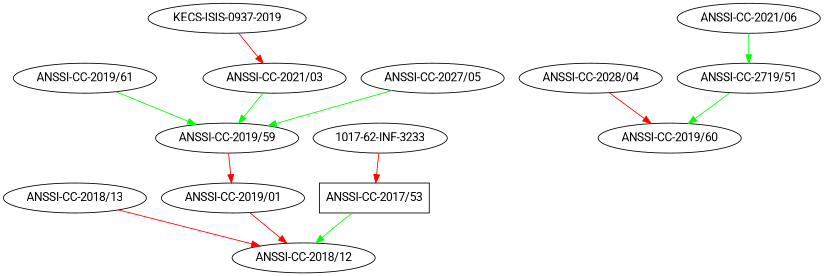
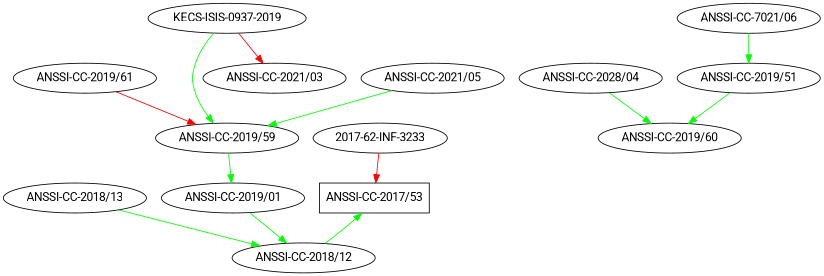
  digraph {
    fontname=Roboto
    node [fontname=Roboto]
    edge [color=green fontname=Roboto]
    n1 [label="ANSSI-CC-2017/53" shape=box]
    n2 [label="ANSSI-CC-2018/12"]
    n3 [label="ANSSI-CC-2018/13"]
    n4 [label="ANSSI-CC-2019/01"]
    n5 [label="ANSSI-CC-2028/04"]
    n6 [label="ANSSI-CC-2019/60"]
    n7 [label="ANSSI-CC-2019/59"]
-   n8 [label="1017-62-INF-3233"]
+   n8 [label="2017-62-INF-3233"]
    n9 [label="ANSSI-CC-2019/61"]
    n10 [label="ANSSI-CC-2021/03"]
-   n11 [label="ANSSI-CC-2027/05"]
-   n12 [label="ANSSI-CC-2719/51"]
+   n11 [label="ANSSI-CC-2021/05"]
+   n12 [label="ANSSI-CC-2019/51"]
    n13 [label="KECS-ISIS-0937-2019"]
-   n14 [label="ANSSI-CC-2021/06"]
-   n1 -> n2
-   n3 -> n2 [color=red]
-   n4 -> n2 [color=red]
-   n5 -> n6 [color=red]
-   n7 -> n4 [color=red]
+   n14 [label="ANSSI-CC-7021/06"]
+   n2 -> n1
+   n3 -> n2
+   n4 -> n2
+   n5 -> n6
+   n7 -> n4
    n8 -> n1 [color=red]
-   n9 -> n7
-   n10 -> n7
+   n9 -> n7 [color=red]
+   n13 -> n7
    n11 -> n7
    n12 -> n6
    n13 -> n10 [color=red]
    n14 -> n12
  }
